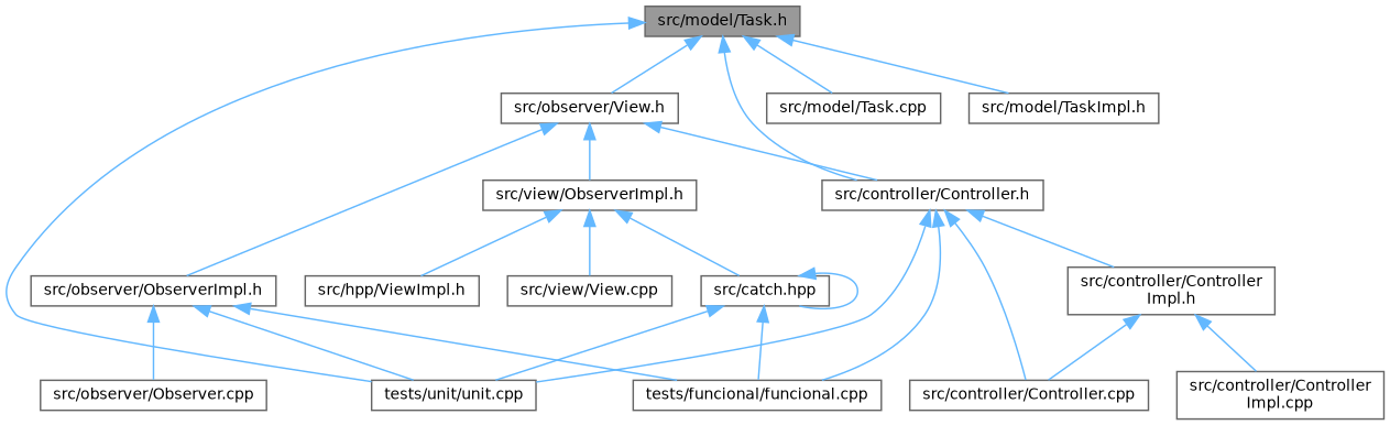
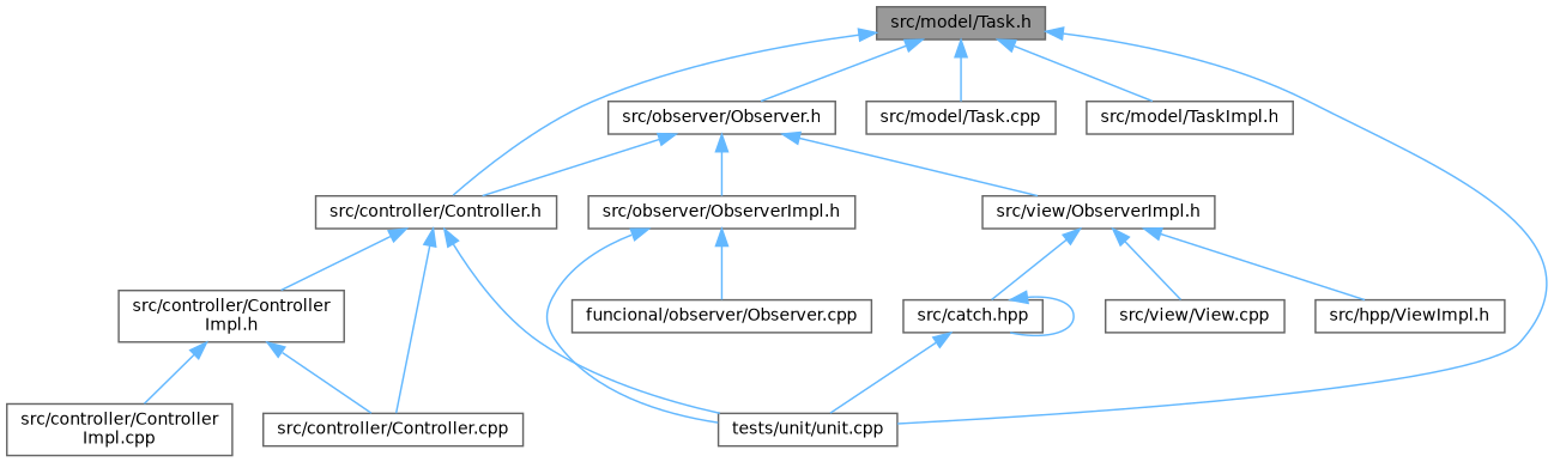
  digraph {
    node [color=grey40 fillcolor=white fontname=Helvetica fontsize=10 shape=box style=filled]
    edge [color=steelblue1 dir=back fontname=Helvetica fontsize=10 labelfontname=Helvetica labelfontsize=10 style=solid]
    n1 [color=gray40 fillcolor=grey60 fontcolor=black height=0.2 label="src/model/Task.h" width=0.4]
    n2 [height=0.2 label="src/controller/Controller.h" width=0.4]
    n3 [height=0.2 label="tests/unit/unit.cpp" width=0.4]
    n4 [height=0.2 label="src/model/Task.cpp" width=0.4]
    n5 [height=0.2 label="src/model/TaskImpl.h" width=0.4]
-   n6 [height=0.2 label="src/observer/View.h" width=0.4]
+   n6 [height=0.2 label="src/observer/Observer.h" width=0.4]
    n7 [height=0.2 label="src/controller/Controller.cpp" width=0.4]
    n8 [height=0.2 label="src/controller/Controller\lImpl.h" width=0.4]
-   n9 [height=0.2 label="tests/funcional/funcional.cpp" width=0.4]
    n10 [height=0.2 label="src/observer/ObserverImpl.h" width=0.4]
    n11 [height=0.2 label="src/view/ObserverImpl.h" width=0.4]
    n12 [height=0.2 label="src/controller/Controller\lImpl.cpp" width=0.4]
-   n13 [height=0.2 label="src/observer/Observer.cpp" width=0.4]
+   n13 [height=0.2 label="funcional/observer/Observer.cpp" width=0.4]
    n14 [height=0.2 label="src/catch.hpp" width=0.4]
    n15 [height=0.2 label="src/view/View.cpp" width=0.4]
    n16 [height=0.2 label="src/hpp/ViewImpl.h" width=0.4]
    n1 -> n2
    n1 -> n3
    n1 -> n4
    n1 -> n5
    n1 -> n6
    n2 -> n3
    n2 -> n7
    n2 -> n8
-   n2 -> n9
    n6 -> n2
    n6 -> n10
    n6 -> n11
    n8 -> n7
    n8 -> n12
    n10 -> n3
-   n10 -> n9
    n10 -> n13
    n11 -> n14
    n11 -> n15
    n11 -> n16
    n14 -> n3
-   n14 -> n9
    n14 -> n14
  }
